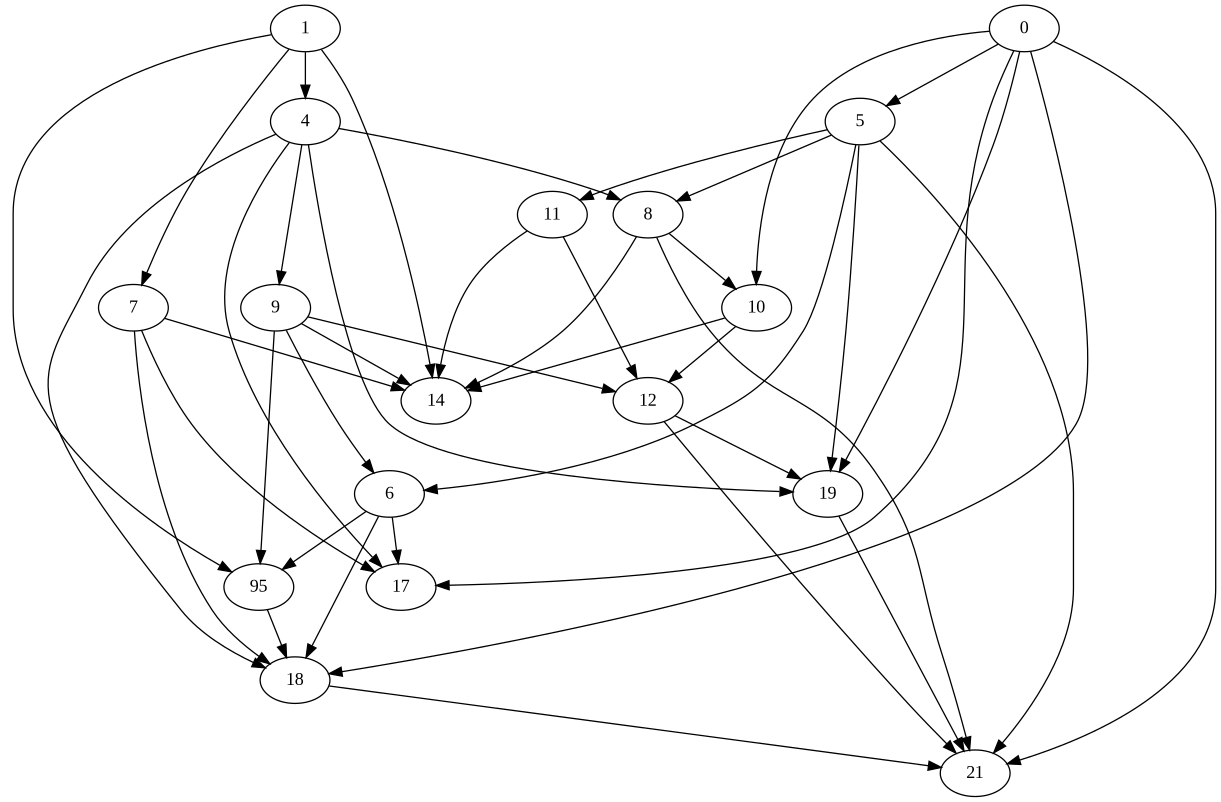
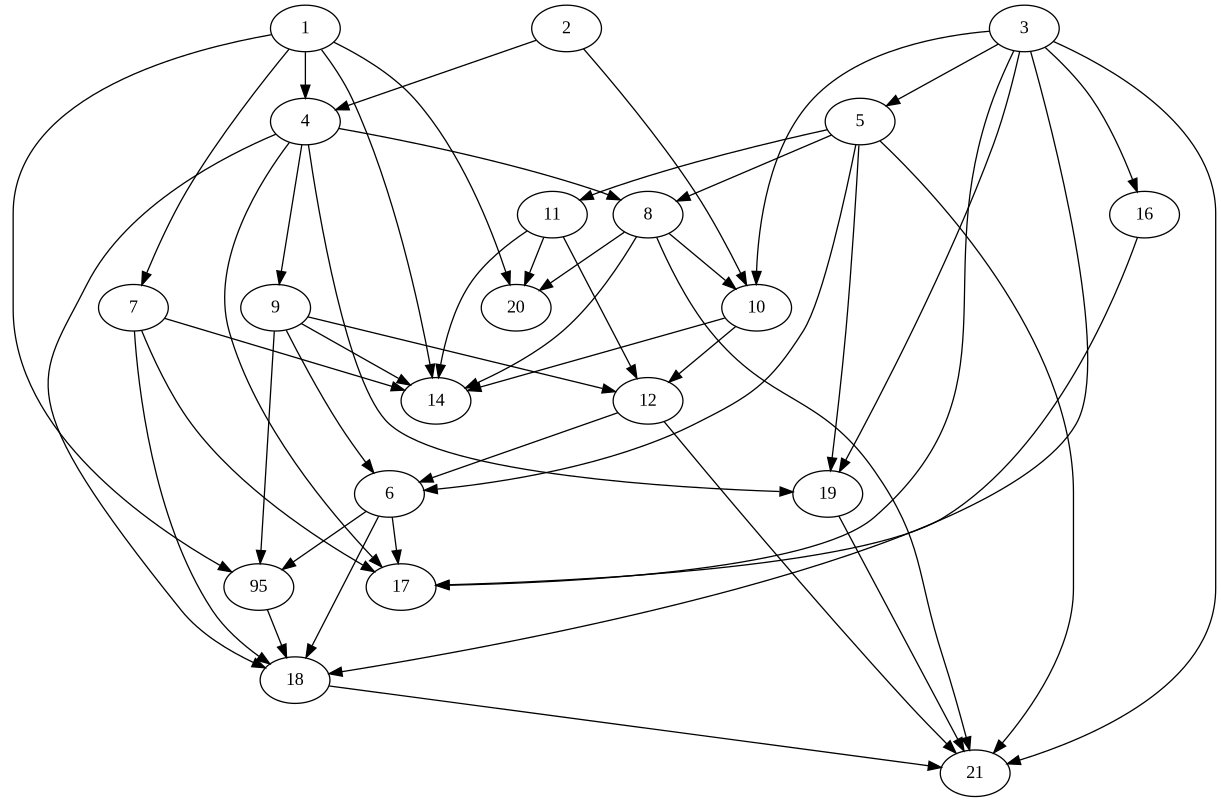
  digraph {
    "Number of processors"=16
    "Total schedule length"=108
    fontname="Liberation Serif"
    node ["Finish time"=9 Processor=6 "Start time"=0 Weight=9 fontname="Liberation Serif"]
    edge [Weight=6 fontname="Liberation Serif"]
    1 [Processor=7]
    4 ["Finish time"=36 "Start time"=13 Weight=23]
    7 ["Finish time"=66 Processor=16 "Start time"=45 Weight=21]
    14 ["Finish time"=108 Processor=2 "Start time"=99]
    n5 ["Finish time"=69 Processor=4 "Start time"=64 Weight=5 label=95]
+   20 ["Finish time"=92 Processor=7 "Start time"=69 Weight=23]
    17 ["Finish time"=101 Processor=1 "Start time"=92]
    18 ["Finish time"=92 Processor=4 "Start time"=69 Weight=23]
    19 ["Finish time"=87 Processor=5 "Start time"=82 Weight=5]
    8 ["Finish time"=43 "Start time"=36 Weight=7]
    9 ["Finish time"=60 Processor=5 "Start time"=39 Weight=21]
    21 ["Finish time"=108 Processor=4 "Start time"=92 Weight=16]
    10 ["Finish time"=52 Processor=15 "Start time"=47 Weight=5]
    12 ["Finish time"=82 Processor=5 "Start time"=61 Weight=21]
    6 ["Finish time"=50 Processor=14 "Start time"=29 Weight=21]
-   3 ["Finish time"=18 Processor=13 Weight=18 label=0]
+   2
+   3 ["Finish time"=18 Processor=13 Weight=18]
    5 ["Finish time"=23 Processor=13 "Start time"=18 Weight=5]
+   16 ["Finish time"=36 Processor=16 "Start time"=20 Weight=16]
    11 ["Finish time"=43 Processor=1 "Start time"=25 Weight=18]
    1 -> 4 [Weight=4]
    1 -> 7 [Weight=10]
    1 -> 14
    1 -> n5 [Weight=3]
+   1 -> 20 [Weight=2]
    4 -> 17 [Weight=7]
    4 -> 18 [Weight=9]
    4 -> 19 [Weight=2]
    4 -> 8 [Weight=8]
    4 -> 9 [Weight=3]
    7 -> 14 [Weight=8]
    7 -> 17 [Weight=8]
    7 -> 18 [Weight=3]
    n5 -> 18
    18 -> 21 [Weight=10]
    19 -> 21 [Weight=5]
    8 -> 14 [Weight=5]
+   8 -> 20 [Weight=4]
    8 -> 21 [Weight=7]
    8 -> 10 [Weight=4]
    9 -> 14
    9 -> n5 [Weight=4]
    9 -> 12
    9 -> 6 [Weight=3]
    10 -> 14 [Weight=9]
    10 -> 12 [Weight=8]
-   12 -> 19 [Weight=3]
+   12 -> 6 [Weight=3]
    12 -> 21 [Weight=9]
    6 -> n5 [Weight=5]
    6 -> 17 [Weight=10]
    6 -> 18 [Weight=10]
+   2 -> 4
+   2 -> 10 [Weight=5]
    3 -> 17 [Weight=5]
    3 -> 18 [Weight=8]
    3 -> 19 [Weight=3]
    3 -> 21
    3 -> 10 [Weight=3]
    3 -> 5
+   3 -> 16 [Weight=2]
    5 -> 19 [Weight=9]
    5 -> 8 [Weight=4]
    5 -> 21 [Weight=3]
    5 -> 6
    5 -> 11 [Weight=2]
+   16 -> 17 [Weight=5]
    11 -> 14 [Weight=10]
+   11 -> 20 [Weight=8]
    11 -> 12 [Weight=9]
  }
